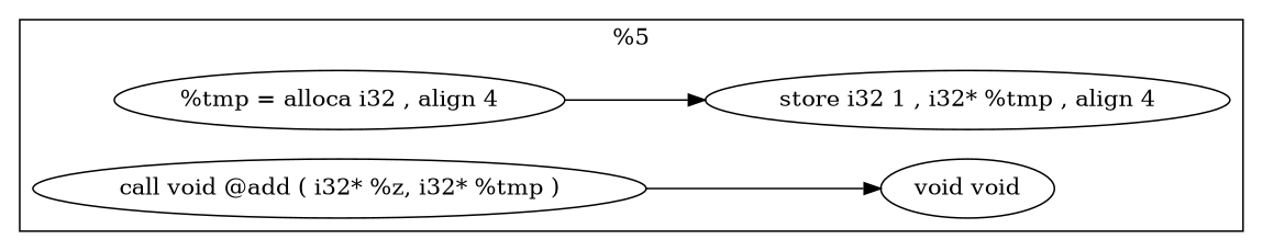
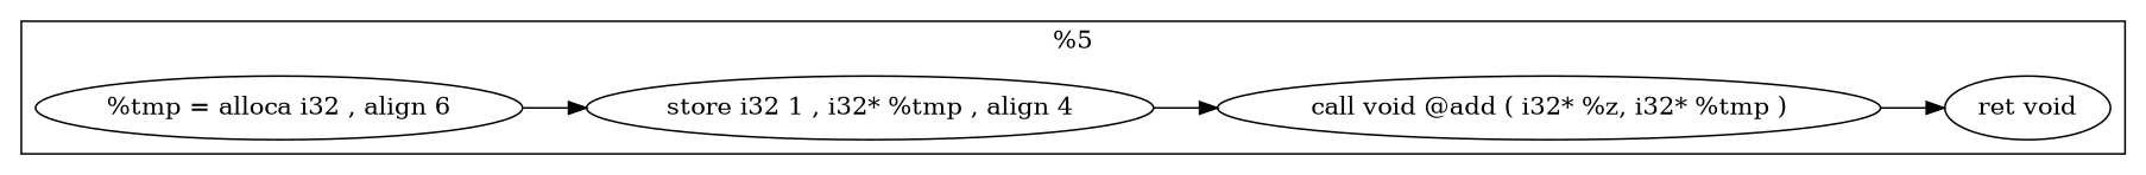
  digraph {
    rankdir=LR
-   n1 [height=0.5 label="%tmp = alloca i32 , align 4" width=3.8075]
+   n1 [height=0.5 label="%tmp = alloca i32 , align 6" width=3.8075]
    n2 [height=0.5 label="store i32 1 , i32* %tmp , align 4" width=4.429]
    n3 [height=0.5 label="call void @add ( i32* %z, i32* %tmp )" width=5.1741]
-   n4 [height=0.5 label="void void" width=1.2888]
+   n4 [height=0.5 label="ret void" width=1.2888]
    subgraph cluster_1 {
      label="%5"
      n1
      n2
      n3
      n4
    }
    n1 -> n2
+   n2 -> n3
    n3 -> n4
  }
